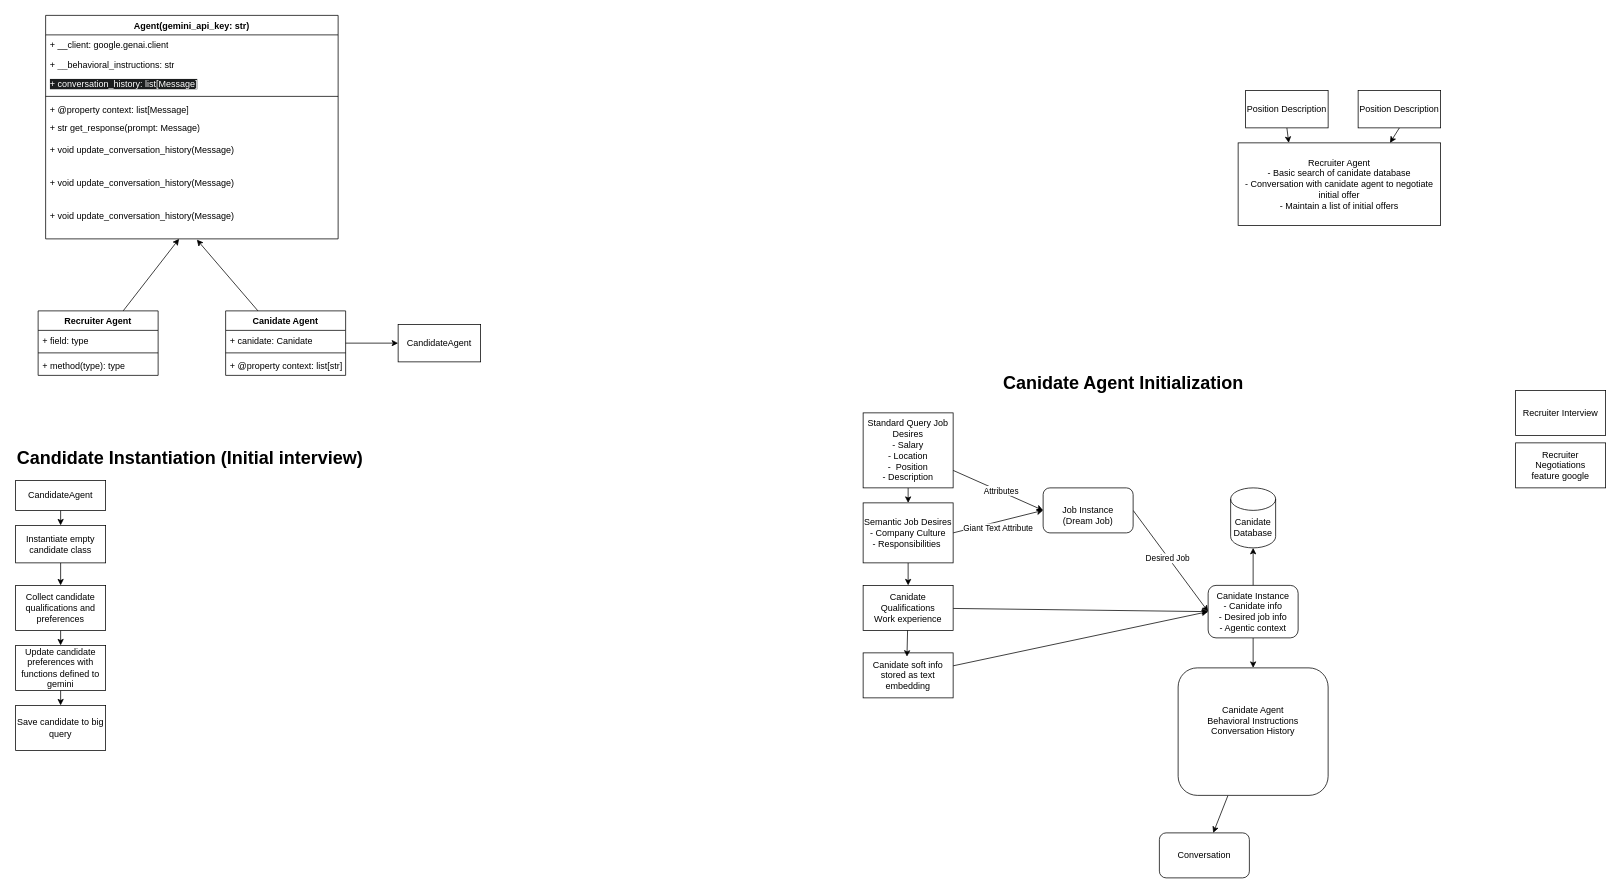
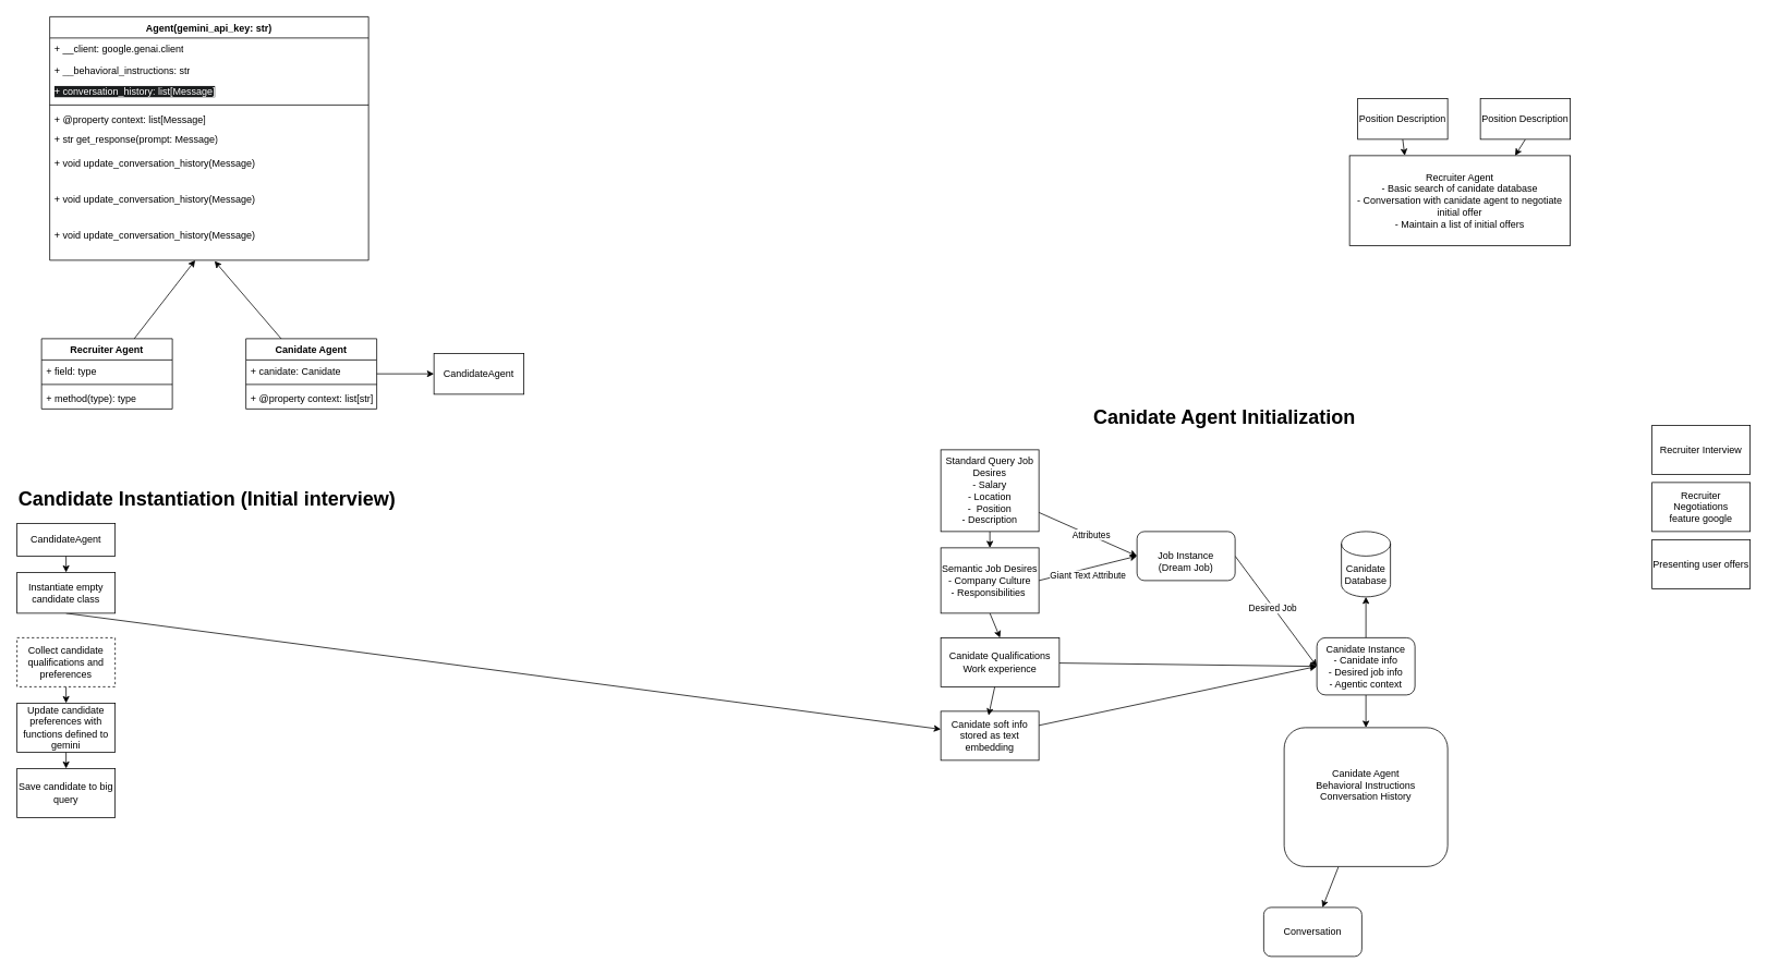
  <mxCell id="0" />
  <mxCell id="1" parent="0" />
  <mxCell id="2" value="Recruiter Agent&lt;div&gt;- Basic search of canidate database&lt;/div&gt;&lt;div&gt;- Conversation with canidate agent to negotiate initial offer&lt;/div&gt;&lt;div&gt;- Maintain a list of initial offers&lt;/div&gt;" style="whiteSpace=wrap;html=1;" parent="1" vertex="1"><mxGeometry x="1650" y="190" width="270" height="110" as="geometry" /></mxCell>
  <mxCell id="3" style="edgeStyle=none;html=1;entryX=0.25;entryY=0;entryDx=0;entryDy=0;exitX=0.5;exitY=1;exitDx=0;exitDy=0;" parent="1" source="6" target="2" edge="1"><mxGeometry relative="1" as="geometry"><mxPoint x="1830" y="180" as="targetPoint" /></mxGeometry></mxCell>
  <mxCell id="4" style="edgeStyle=none;html=1;exitX=0.5;exitY=1;exitDx=0;exitDy=0;entryX=0.75;entryY=0;entryDx=0;entryDy=0;" parent="1" source="5" target="2" edge="1"><mxGeometry relative="1" as="geometry" /></mxCell>
  <mxCell id="5" value="Position Description" style="whiteSpace=wrap;html=1;" parent="1" vertex="1"><mxGeometry x="1810" y="120" width="110" height="50" as="geometry" /></mxCell>
  <mxCell id="6" value="Position Description" style="whiteSpace=wrap;html=1;" parent="1" vertex="1"><mxGeometry x="1660" y="120" width="110" height="50" as="geometry" /></mxCell>
  <mxCell id="7" value="" style="edgeStyle=none;html=1;entryX=0;entryY=0.5;entryDx=0;entryDy=0;" parent="1" source="10" target="27" edge="1"><mxGeometry relative="1" as="geometry"><mxPoint x="1380" y="650" as="targetPoint" /></mxGeometry></mxCell>
  <mxCell id="8" value="Attributes" style="edgeLabel;html=1;align=center;verticalAlign=middle;resizable=0;points=[];" parent="7" vertex="1" connectable="0"><mxGeometry x="0.053" y="1" relative="1" as="geometry"><mxPoint as="offset" /></mxGeometry></mxCell>
  <mxCell id="9" value="" style="edgeStyle=none;html=1;" parent="1" source="10" target="24" edge="1"><mxGeometry relative="1" as="geometry" /></mxCell>
  <mxCell id="10" value="Standard Query Job Desires&lt;br&gt;&lt;div&gt;- Salary&lt;/div&gt;&lt;div&gt;- Location&lt;/div&gt;&lt;div&gt;-&amp;nbsp; Position&lt;/div&gt;&lt;div&gt;- Description&lt;/div&gt;" style="whiteSpace=wrap;html=1;" parent="1" vertex="1"><mxGeometry x="1150" y="550" width="120" height="100" as="geometry" /></mxCell>
  <mxCell id="11" style="edgeStyle=none;html=1;exitX=1;exitY=0.5;exitDx=0;exitDy=0;entryX=0;entryY=0.5;entryDx=0;entryDy=0;" parent="1" source="27" target="29" edge="1"><mxGeometry relative="1" as="geometry"><mxPoint x="1500" y="650" as="sourcePoint" /><mxPoint x="1605.32" y="816.19" as="targetPoint" /></mxGeometry></mxCell>
  <mxCell id="12" value="Desired Job" style="edgeLabel;html=1;align=center;verticalAlign=middle;resizable=0;points=[];" parent="11" vertex="1" connectable="0"><mxGeometry x="-0.074" y="-1" relative="1" as="geometry"><mxPoint as="offset" /></mxGeometry></mxCell>
  <mxCell id="13" value="" style="edgeStyle=none;html=1;entryX=0;entryY=0.5;entryDx=0;entryDy=0;" parent="1" source="14" target="29" edge="1"><mxGeometry relative="1" as="geometry"><mxPoint x="1610" y="814.348" as="targetPoint" /></mxGeometry></mxCell>
- <mxCell id="14" value="Canidate Qualifications&lt;div&gt;Work experience&lt;/div&gt;" style="whiteSpace=wrap;html=1;" parent="1" vertex="1"><mxGeometry x="1150" y="780" width="120" height="60" as="geometry" /></mxCell>
+ <mxCell id="14" value="Canidate Qualifications&lt;div&gt;Work experience&lt;/div&gt;" style="whiteSpace=wrap;html=1;" parent="1" vertex="1"><mxGeometry x="1150" y="780" width="145" height="60" as="geometry" /></mxCell>
  <mxCell id="15" style="edgeStyle=none;html=1;entryX=0;entryY=0.5;entryDx=0;entryDy=0;" parent="1" source="16" target="29" edge="1"><mxGeometry relative="1" as="geometry" /></mxCell>
  <mxCell id="16" value="Canidate soft info&lt;div&gt;stored as text embedding&lt;/div&gt;" style="whiteSpace=wrap;html=1;" parent="1" vertex="1"><mxGeometry x="1150" y="870" width="120" height="60" as="geometry" /></mxCell>
  <mxCell id="17" style="edgeStyle=none;html=1;entryX=0.487;entryY=0.084;entryDx=0;entryDy=0;entryPerimeter=0;" parent="1" source="14" target="16" edge="1"><mxGeometry relative="1" as="geometry" /></mxCell>
+ <mxCell id="18" value="Presenting user offers" style="whiteSpace=wrap;html=1;" parent="1" vertex="1"><mxGeometry x="2020" y="660" width="120" height="60" as="geometry" /></mxCell>
  <mxCell id="19" value="Recruiter Negotiations&lt;div&gt;feature google&lt;/div&gt;" style="whiteSpace=wrap;html=1;" parent="1" vertex="1"><mxGeometry x="2020" y="590" width="120" height="60" as="geometry" /></mxCell>
  <mxCell id="20" value="Recruiter Interview" style="whiteSpace=wrap;html=1;" parent="1" vertex="1"><mxGeometry x="2020" y="520" width="120" height="60" as="geometry" /></mxCell>
  <mxCell id="21" style="edgeStyle=none;html=1;exitX=1;exitY=0.5;exitDx=0;exitDy=0;entryX=0;entryY=0.5;entryDx=0;entryDy=0;" parent="1" source="24" target="27" edge="1"><mxGeometry relative="1" as="geometry"><mxPoint x="1380" y="650" as="targetPoint" /></mxGeometry></mxCell>
  <mxCell id="22" value="Giant Text Attribute" style="edgeLabel;html=1;align=center;verticalAlign=middle;resizable=0;points=[];" parent="21" vertex="1" connectable="0"><mxGeometry x="-0.117" y="-5" relative="1" as="geometry"><mxPoint x="5" y="2" as="offset" /></mxGeometry></mxCell>
  <mxCell id="23" style="edgeStyle=none;html=1;exitX=0.5;exitY=1;exitDx=0;exitDy=0;entryX=0.5;entryY=0;entryDx=0;entryDy=0;" parent="1" source="24" target="14" edge="1"><mxGeometry relative="1" as="geometry" /></mxCell>
  <mxCell id="24" value="Semantic Job Desires&lt;div&gt;- Company Culture&lt;/div&gt;&lt;div&gt;- Responsibilities&amp;nbsp;&lt;/div&gt;" style="whiteSpace=wrap;html=1;" parent="1" vertex="1"><mxGeometry x="1150" y="670" width="120" height="80" as="geometry" /></mxCell>
  <mxCell id="25" value="Canidate Database" style="shape=cylinder3;whiteSpace=wrap;html=1;boundedLbl=1;backgroundOutline=1;size=15;" parent="1" vertex="1"><mxGeometry x="1640" y="650" width="60" height="80" as="geometry" /></mxCell>
  <mxCell id="26" style="edgeStyle=none;html=1;exitX=0.5;exitY=0;exitDx=0;exitDy=0;entryX=0.5;entryY=1;entryDx=0;entryDy=0;entryPerimeter=0;" parent="1" source="29" target="25" edge="1"><mxGeometry relative="1" as="geometry"><mxPoint x="1670" y="780" as="sourcePoint" /></mxGeometry></mxCell>
  <mxCell id="27" value="&lt;div&gt;&lt;br&gt;&lt;/div&gt;Job Instance&lt;div&gt;(Dream Job&lt;span style=&quot;background-color: transparent;&quot;&gt;)&lt;/span&gt;&lt;/div&gt;" style="rounded=1;whiteSpace=wrap;html=1;" parent="1" vertex="1"><mxGeometry x="1390" y="650" width="120" height="60" as="geometry" /></mxCell>
  <mxCell id="28" style="edgeStyle=none;html=1;entryX=0.5;entryY=0;entryDx=0;entryDy=0;" parent="1" source="29" target="31" edge="1"><mxGeometry relative="1" as="geometry" /></mxCell>
  <mxCell id="29" value="Canidate Instance&lt;div&gt;&lt;div&gt;- Canidate info&lt;/div&gt;&lt;div&gt;- Desired job info&lt;/div&gt;&lt;div&gt;- Agentic context&lt;/div&gt;&lt;/div&gt;" style="rounded=1;whiteSpace=wrap;html=1;" parent="1" vertex="1"><mxGeometry x="1610" y="780" width="120" height="70" as="geometry" /></mxCell>
  <mxCell id="30" value="" style="edgeStyle=none;html=1;" parent="1" source="31" target="32" edge="1"><mxGeometry relative="1" as="geometry" /></mxCell>
  <mxCell id="31" value="Canidate Agent&lt;div&gt;&lt;span style=&quot;background-color: transparent;&quot;&gt;Behavioral Instructions&lt;/span&gt;&lt;div&gt;&lt;div&gt;Conversation History&lt;/div&gt;&lt;div&gt;&lt;br&gt;&lt;/div&gt;&lt;div&gt;&lt;br&gt;&lt;/div&gt;&lt;/div&gt;&lt;/div&gt;" style="rounded=1;whiteSpace=wrap;html=1;" parent="1" vertex="1"><mxGeometry x="1570" y="890" width="200" height="170" as="geometry" /></mxCell>
  <mxCell id="32" value="Conversation" style="whiteSpace=wrap;html=1;rounded=1;" parent="1" vertex="1"><mxGeometry x="1545" y="1110" width="120" height="60" as="geometry" /></mxCell>
  <mxCell id="33" value="&lt;h1 style=&quot;margin-top: 0px;&quot;&gt;Canidate Agent Initialization&lt;/h1&gt;" style="text;html=1;whiteSpace=wrap;overflow=hidden;rounded=0;" parent="1" vertex="1"><mxGeometry x="1335" y="490" width="350" height="40" as="geometry" /></mxCell>
  <mxCell id="34" value="Agent(gemini_api_key: str)" style="swimlane;fontStyle=1;align=center;verticalAlign=top;childLayout=stackLayout;horizontal=1;startSize=26;horizontalStack=0;resizeParent=1;resizeParentMax=0;resizeLast=0;collapsible=1;marginBottom=0;whiteSpace=wrap;html=1;" parent="1" vertex="1"><mxGeometry x="60" y="20" width="390" height="298" as="geometry"><mxRectangle x="-500" y="505" width="70" height="30" as="alternateBounds" /></mxGeometry></mxCell>
  <mxCell id="35" value="+ __client: google.genai.client" style="text;strokeColor=none;fillColor=none;align=left;verticalAlign=top;spacingLeft=4;spacingRight=4;overflow=hidden;rotatable=0;points=[[0,0.5],[1,0.5]];portConstraint=eastwest;whiteSpace=wrap;html=1;" parent="34" vertex="1"><mxGeometry y="26" width="390" height="26" as="geometry" /></mxCell>
  <mxCell id="36" value="+ __behavioral_instructions: str" style="text;strokeColor=none;fillColor=none;align=left;verticalAlign=top;spacingLeft=4;spacingRight=4;overflow=hidden;rotatable=0;points=[[0,0.5],[1,0.5]];portConstraint=eastwest;whiteSpace=wrap;html=1;" parent="34" vertex="1"><mxGeometry y="52" width="390" height="26" as="geometry" /></mxCell>
  <mxCell id="37" value="&lt;span style=&quot;color: rgb(255, 255, 255); font-family: Helvetica; font-size: 12px; font-style: normal; font-variant-ligatures: normal; font-variant-caps: normal; font-weight: 400; letter-spacing: normal; orphans: 2; text-align: left; text-indent: 0px; text-transform: none; widows: 2; word-spacing: 0px; -webkit-text-stroke-width: 0px; white-space: normal; background-color: rgb(27, 29, 30); text-decoration-thickness: initial; text-decoration-style: initial; text-decoration-color: initial; float: none; display: inline !important;&quot;&gt;+ conversation_history: list[Message]&lt;/span&gt;&lt;div&gt;&lt;br/&gt;&lt;/div&gt;" style="text;strokeColor=none;fillColor=none;align=left;verticalAlign=top;spacingLeft=4;spacingRight=4;overflow=hidden;rotatable=0;points=[[0,0.5],[1,0.5]];portConstraint=eastwest;whiteSpace=wrap;html=1;" parent="34" vertex="1"><mxGeometry y="78" width="390" height="26" as="geometry" /></mxCell>
  <mxCell id="38" value="" style="line;strokeWidth=1;fillColor=none;align=left;verticalAlign=middle;spacingTop=-1;spacingLeft=3;spacingRight=3;rotatable=0;labelPosition=right;points=[];portConstraint=eastwest;strokeColor=inherit;" parent="34" vertex="1"><mxGeometry y="104" width="390" height="8" as="geometry" /></mxCell>
  <mxCell id="39" value="+ @property context: list[Message]" style="text;strokeColor=none;fillColor=none;align=left;verticalAlign=top;spacingLeft=4;spacingRight=4;overflow=hidden;rotatable=0;points=[[0,0.5],[1,0.5]];portConstraint=eastwest;whiteSpace=wrap;html=1;" parent="34" vertex="1"><mxGeometry y="112" width="390" height="24" as="geometry" /></mxCell>
  <mxCell id="40" value="+ str get_response(prompt: Message)" style="text;strokeColor=none;fillColor=none;align=left;verticalAlign=top;spacingLeft=4;spacingRight=4;overflow=hidden;rotatable=0;points=[[0,0.5],[1,0.5]];portConstraint=eastwest;whiteSpace=wrap;html=1;" parent="34" vertex="1"><mxGeometry y="136" width="390" height="30" as="geometry" /></mxCell>
  <mxCell id="41" value="+ void update_conversation_history(Message)" style="text;strokeColor=none;fillColor=none;align=left;verticalAlign=top;spacingLeft=4;spacingRight=4;overflow=hidden;rotatable=0;points=[[0,0.5],[1,0.5]];portConstraint=eastwest;whiteSpace=wrap;html=1;" parent="34" vertex="1"><mxGeometry y="166" width="390" height="44" as="geometry" /></mxCell>
  <mxCell id="42" value="+ void update_conversation_history(Message)" style="text;strokeColor=none;fillColor=none;align=left;verticalAlign=top;spacingLeft=4;spacingRight=4;overflow=hidden;rotatable=0;points=[[0,0.5],[1,0.5]];portConstraint=eastwest;whiteSpace=wrap;html=1;" parent="34" vertex="1"><mxGeometry y="210" width="390" height="44" as="geometry" /></mxCell>
  <mxCell id="43" value="+ void update_conversation_history(Message)" style="text;strokeColor=none;fillColor=none;align=left;verticalAlign=top;spacingLeft=4;spacingRight=4;overflow=hidden;rotatable=0;points=[[0,0.5],[1,0.5]];portConstraint=eastwest;whiteSpace=wrap;html=1;" parent="34" vertex="1"><mxGeometry y="254" width="390" height="44" as="geometry" /></mxCell>
  <mxCell id="44" style="edgeStyle=none;html=1;" parent="1" source="45" target="43" edge="1"><mxGeometry relative="1" as="geometry" /></mxCell>
  <mxCell id="45" value="Recruiter Agent&lt;div&gt;&lt;br&gt;&lt;/div&gt;" style="swimlane;fontStyle=1;align=center;verticalAlign=top;childLayout=stackLayout;horizontal=1;startSize=26;horizontalStack=0;resizeParent=1;resizeParentMax=0;resizeLast=0;collapsible=1;marginBottom=0;whiteSpace=wrap;html=1;" parent="1" vertex="1"><mxGeometry x="50" y="414" width="160" height="86" as="geometry" /></mxCell>
  <mxCell id="46" value="+ field: type" style="text;strokeColor=none;fillColor=none;align=left;verticalAlign=top;spacingLeft=4;spacingRight=4;overflow=hidden;rotatable=0;points=[[0,0.5],[1,0.5]];portConstraint=eastwest;whiteSpace=wrap;html=1;" parent="45" vertex="1"><mxGeometry y="26" width="160" height="26" as="geometry" /></mxCell>
  <mxCell id="47" value="" style="line;strokeWidth=1;fillColor=none;align=left;verticalAlign=middle;spacingTop=-1;spacingLeft=3;spacingRight=3;rotatable=0;labelPosition=right;points=[];portConstraint=eastwest;strokeColor=inherit;" parent="45" vertex="1"><mxGeometry y="52" width="160" height="8" as="geometry" /></mxCell>
  <mxCell id="48" value="+ method(type): type" style="text;strokeColor=none;fillColor=none;align=left;verticalAlign=top;spacingLeft=4;spacingRight=4;overflow=hidden;rotatable=0;points=[[0,0.5],[1,0.5]];portConstraint=eastwest;whiteSpace=wrap;html=1;" parent="45" vertex="1"><mxGeometry y="60" width="160" height="26" as="geometry" /></mxCell>
  <mxCell id="49" style="edgeStyle=none;html=1;exitX=1;exitY=0.5;exitDx=0;exitDy=0;entryX=0;entryY=0.5;entryDx=0;entryDy=0;" parent="1" source="50" target="55" edge="1"><mxGeometry relative="1" as="geometry" /></mxCell>
  <mxCell id="50" value="Canidate Agent" style="swimlane;fontStyle=1;align=center;verticalAlign=top;childLayout=stackLayout;horizontal=1;startSize=26;horizontalStack=0;resizeParent=1;resizeParentMax=0;resizeLast=0;collapsible=1;marginBottom=0;whiteSpace=wrap;html=1;" parent="1" vertex="1"><mxGeometry x="300" y="414" width="160" height="86" as="geometry" /></mxCell>
  <mxCell id="51" value="+ canidate: Canidate" style="text;strokeColor=none;fillColor=none;align=left;verticalAlign=top;spacingLeft=4;spacingRight=4;overflow=hidden;rotatable=0;points=[[0,0.5],[1,0.5]];portConstraint=eastwest;whiteSpace=wrap;html=1;" parent="50" vertex="1"><mxGeometry y="26" width="160" height="26" as="geometry" /></mxCell>
  <mxCell id="52" value="" style="line;strokeWidth=1;fillColor=none;align=left;verticalAlign=middle;spacingTop=-1;spacingLeft=3;spacingRight=3;rotatable=0;labelPosition=right;points=[];portConstraint=eastwest;strokeColor=inherit;" parent="50" vertex="1"><mxGeometry y="52" width="160" height="8" as="geometry" /></mxCell>
  <mxCell id="53" value="+ @property context: list[str]" style="text;strokeColor=none;fillColor=none;align=left;verticalAlign=top;spacingLeft=4;spacingRight=4;overflow=hidden;rotatable=0;points=[[0,0.5],[1,0.5]];portConstraint=eastwest;whiteSpace=wrap;html=1;" parent="50" vertex="1"><mxGeometry y="60" width="160" height="26" as="geometry" /></mxCell>
  <mxCell id="54" style="edgeStyle=none;html=1;entryX=0.517;entryY=1.024;entryDx=0;entryDy=0;entryPerimeter=0;" parent="1" source="50" target="43" edge="1"><mxGeometry relative="1" as="geometry" /></mxCell>
  <mxCell id="55" value="CandidateAgent" style="html=1;whiteSpace=wrap;" parent="1" vertex="1"><mxGeometry x="530" y="432" width="110" height="50" as="geometry" /></mxCell>
  <mxCell id="56" value="&lt;h1 style=&quot;margin-top: 0px;&quot;&gt;Candidate Instantiation (Initial interview)&lt;/h1&gt;" style="text;html=1;whiteSpace=wrap;overflow=hidden;rounded=0;" vertex="1" parent="1"><mxGeometry x="20" y="590" width="490" height="40" as="geometry" /></mxCell>
  <mxCell id="57" style="edgeStyle=none;html=1;exitX=0.5;exitY=1;exitDx=0;exitDy=0;" edge="1" parent="1" source="58" target="62"><mxGeometry relative="1" as="geometry"><mxPoint x="80" y="710" as="targetPoint" /></mxGeometry></mxCell>
  <mxCell id="58" value="CandidateAgent" style="whiteSpace=wrap;html=1;" vertex="1" parent="1"><mxGeometry x="20" y="640" width="120" height="40" as="geometry" /></mxCell>
  <mxCell id="59" value="" style="edgeStyle=none;html=1;" edge="1" parent="1" source="60" target="64"><mxGeometry relative="1" as="geometry" /></mxCell>
- <mxCell id="60" value="Collect candidate qualifications and preferences" style="whiteSpace=wrap;html=1;" vertex="1" parent="1"><mxGeometry x="20" y="780" width="120" height="60" as="geometry" /></mxCell>
- <mxCell id="61" style="edgeStyle=none;html=1;exitX=0.5;exitY=1;exitDx=0;exitDy=0;entryX=0.5;entryY=0;entryDx=0;entryDy=0;" edge="1" parent="1" source="62" target="60"><mxGeometry relative="1" as="geometry" /></mxCell>
+ <mxCell id="60" value="Collect candidate qualifications and preferences" style="whiteSpace=wrap;html=1;dashed=1;" vertex="1" parent="1"><mxGeometry x="20" y="780" width="120" height="60" as="geometry" /></mxCell>
+ <mxCell id="61" style="edgeStyle=none;html=1;exitX=0.5;exitY=1;exitDx=0;exitDy=0;" edge="1" parent="1" source="62" target="16"><mxGeometry relative="1" as="geometry" /></mxCell>
  <mxCell id="62" value="Instantiate empty candidate class" style="rounded=0;whiteSpace=wrap;html=1;" vertex="1" parent="1"><mxGeometry x="20" y="700" width="120" height="50" as="geometry" /></mxCell>
  <mxCell id="63" value="" style="edgeStyle=none;html=1;" edge="1" parent="1" source="64" target="65"><mxGeometry relative="1" as="geometry" /></mxCell>
  <mxCell id="64" value="Update candidate preferences with functions defined to gemini" style="whiteSpace=wrap;html=1;" vertex="1" parent="1"><mxGeometry x="20" y="860" width="120" height="60" as="geometry" /></mxCell>
  <mxCell id="65" value="Save candidate to big query" style="whiteSpace=wrap;html=1;" vertex="1" parent="1"><mxGeometry x="20" y="940" width="120" height="60" as="geometry" /></mxCell>
